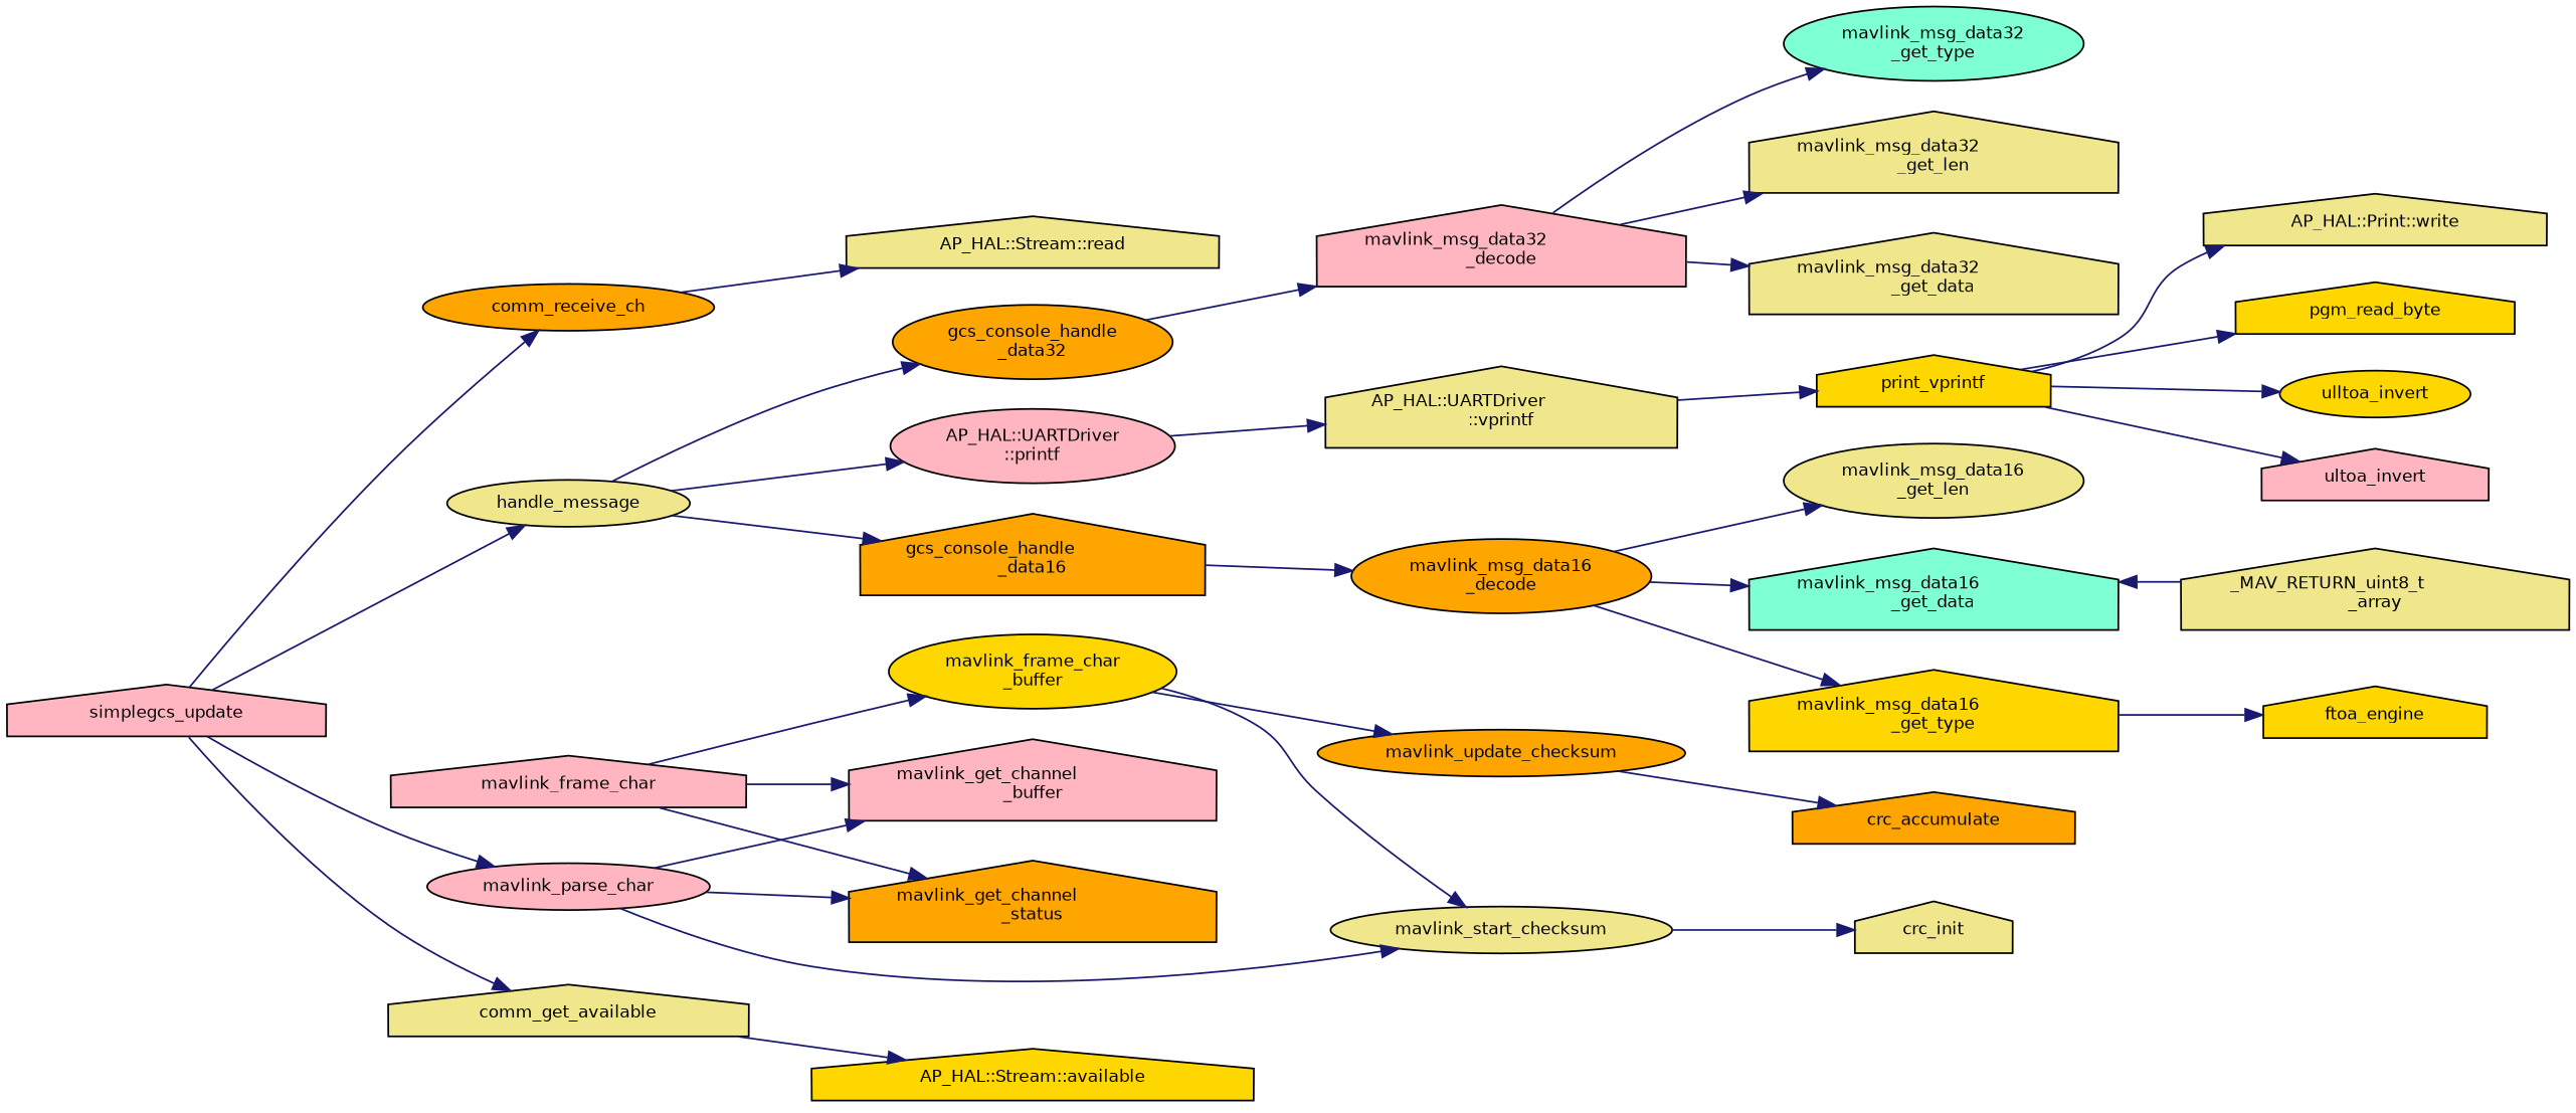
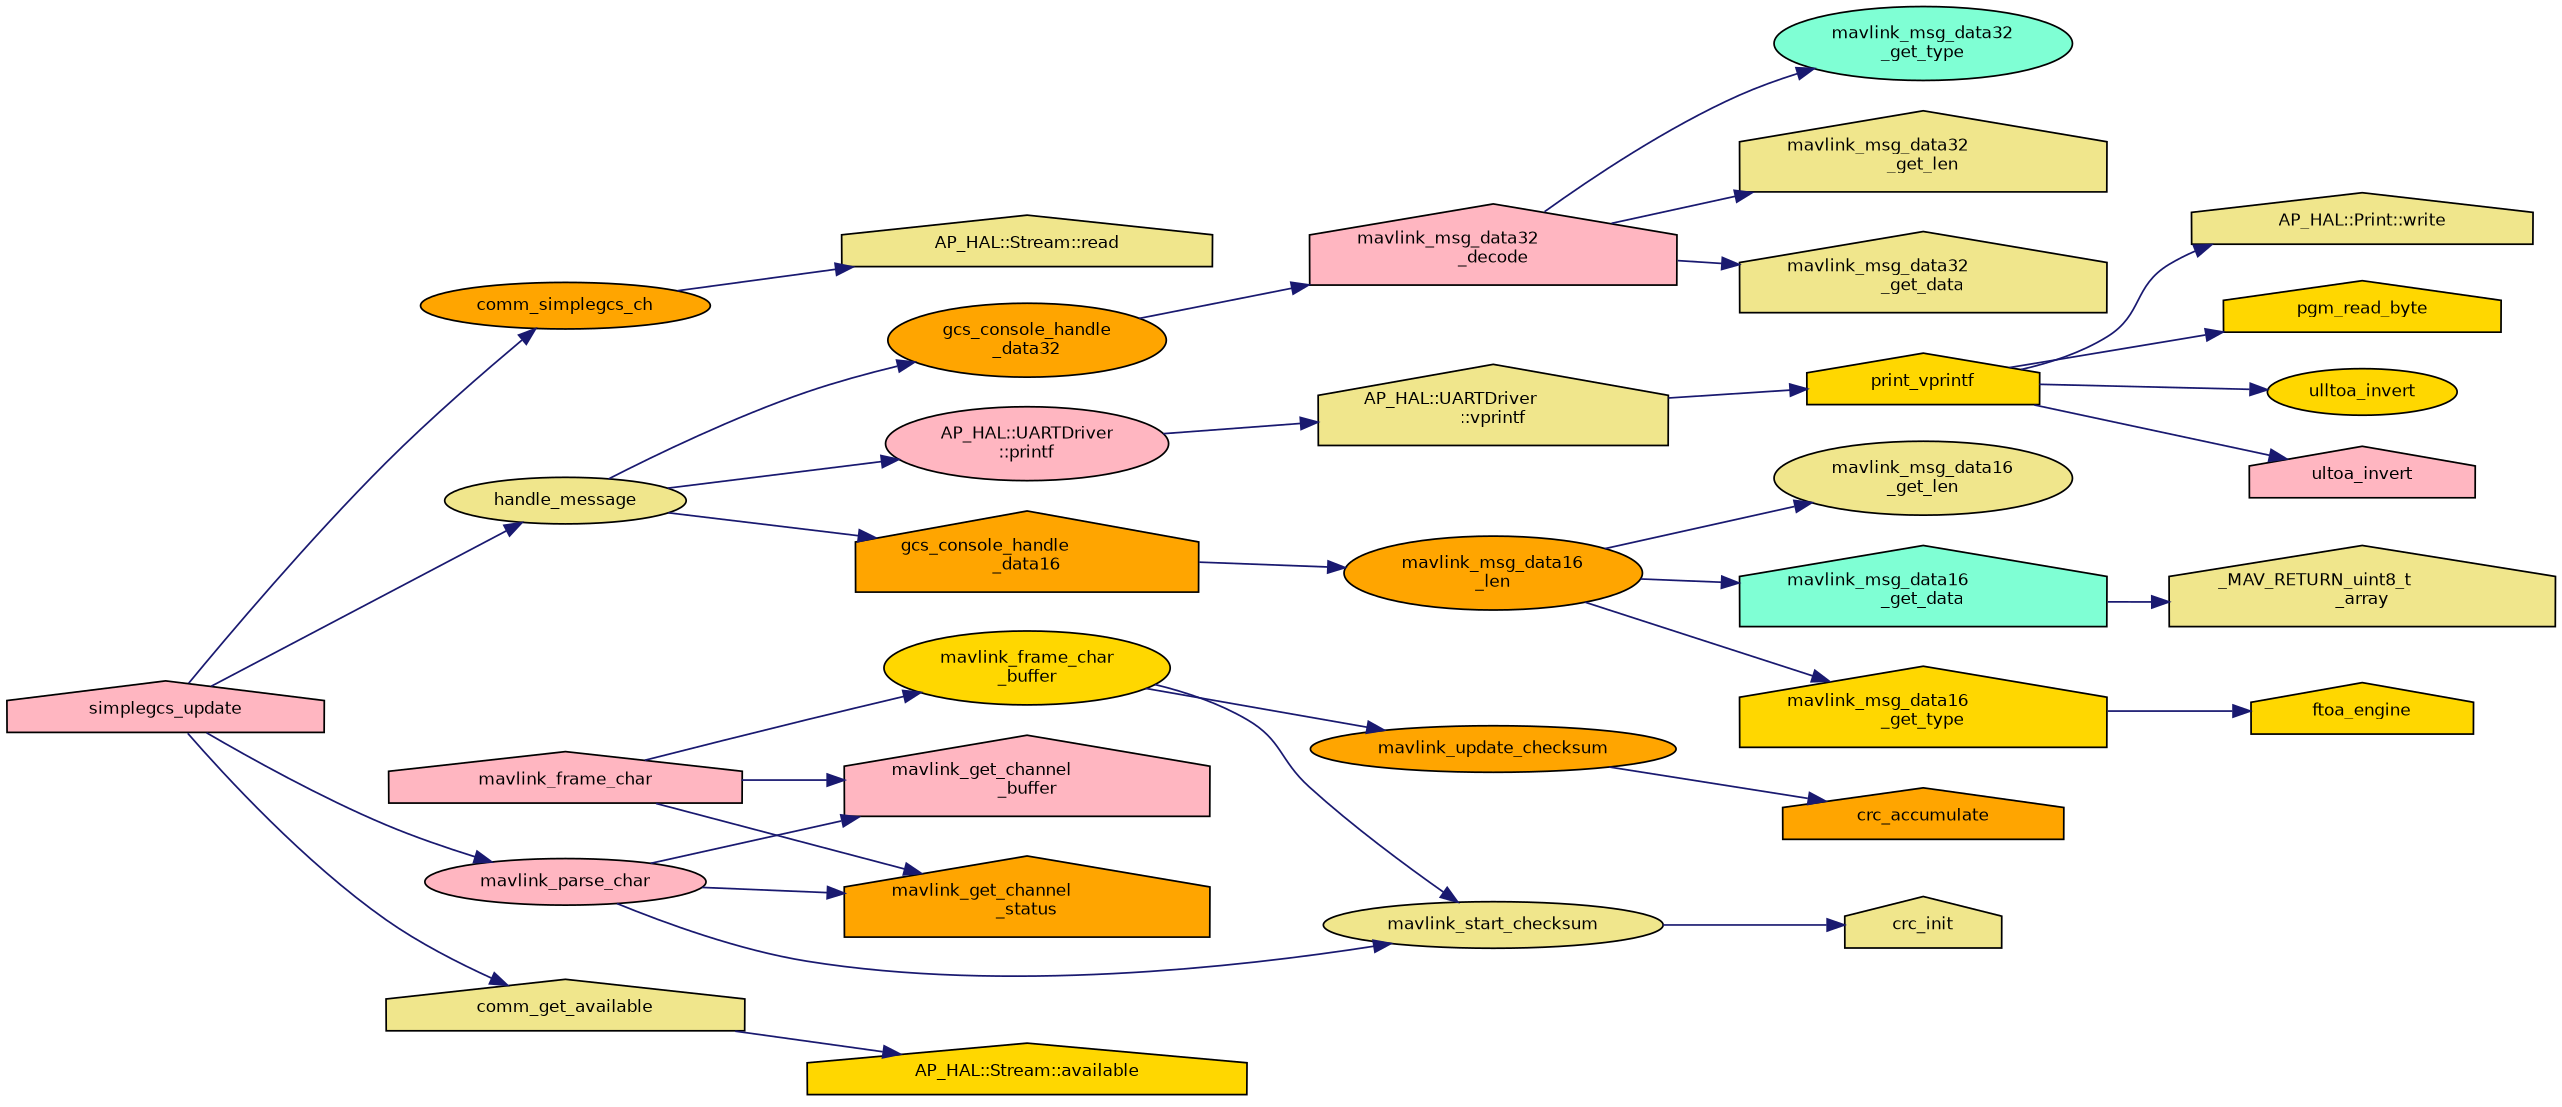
  digraph {
    rankdir=LR
    node [color=black fillcolor=khaki fontname=Helvetica fontsize=10 shape=house style=filled]
    edge [color=midnightblue fontname=Helvetica fontsize=10 labelfontname=Helvetica labelfontsize=10 style=solid]
    n1 [fillcolor=lightpink fontcolor=black height=0.2 label=simplegcs_update width=0.4]
    n2 [height=0.2 label=comm_get_available width=0.4]
-   n3 [fillcolor=orange height=0.2 label=comm_receive_ch shape=ellipse width=0.4]
+   n3 [fillcolor=orange height=0.2 label=comm_simplegcs_ch shape=ellipse width=0.4]
    n4 [fillcolor=lightpink height=0.2 label=mavlink_parse_char shape=ellipse width=0.4]
    n5 [height=0.2 label=handle_message shape=ellipse width=0.4]
    n6 [fillcolor=gold height=0.2 label="AP_HAL::Stream::available" width=0.4]
    n7 [height=0.2 label="AP_HAL::Stream::read" width=0.4]
    n8 [height=0.2 label=mavlink_start_checksum shape=ellipse width=0.4]
    n9 [fillcolor=lightpink height=0.2 label="mavlink_get_channel\l_buffer" width=0.4]
    n10 [fillcolor=orange height=0.2 label="mavlink_get_channel\l_status" width=0.4]
    n11 [fillcolor=lightpink height=0.2 label="AP_HAL::UARTDriver\l::printf" shape=ellipse width=0.4]
    n12 [fillcolor=orange height=0.2 label="gcs_console_handle\l_data16" width=0.4]
    n13 [fillcolor=orange height=0.2 label="gcs_console_handle\l_data32" shape=ellipse width=0.4]
    n14 [fillcolor=lightpink height=0.2 label=mavlink_frame_char width=0.4]
    n15 [fillcolor=gold height=0.2 label="mavlink_frame_char\l_buffer" shape=ellipse width=0.4]
    n16 [height=0.2 label=crc_init width=0.4]
    n17 [fillcolor=orange height=0.2 label=mavlink_update_checksum shape=ellipse width=0.4]
    n18 [fillcolor=orange height=0.2 label=crc_accumulate width=0.4]
    n19 [height=0.2 label="AP_HAL::UARTDriver\l::vprintf" width=0.4]
-   n20 [fillcolor=orange height=0.2 label="mavlink_msg_data16\l_decode" shape=ellipse width=0.4]
+   n20 [fillcolor=orange height=0.2 label="mavlink_msg_data16\l_len" shape=ellipse width=0.4]
    n21 [fillcolor=lightpink height=0.2 label="mavlink_msg_data32\l_decode" width=0.4]
    n22 [fillcolor=gold height=0.2 label=print_vprintf width=0.4]
    n23 [height=0.2 label="AP_HAL::Print::write" width=0.4]
    n24 [fillcolor=gold height=0.2 label=pgm_read_byte width=0.4]
    n25 [fillcolor=gold height=0.2 label=ulltoa_invert shape=ellipse width=0.4]
    n26 [fillcolor=lightpink height=0.2 label=ultoa_invert width=0.4]
    n27 [fillcolor=gold height=0.2 label=ftoa_engine width=0.4]
    n28 [fillcolor=gold height=0.2 label="mavlink_msg_data16\l_get_type" width=0.4]
    n29 [height=0.2 label="mavlink_msg_data16\l_get_len" shape=ellipse width=0.4]
    n30 [fillcolor=aquamarine height=0.2 label="mavlink_msg_data16\l_get_data" width=0.4]
    n31 [height=0.2 label="_MAV_RETURN_uint8_t\l_array" width=0.4]
    n32 [fillcolor=aquamarine height=0.2 label="mavlink_msg_data32\l_get_type" shape=ellipse width=0.4]
    n33 [height=0.2 label="mavlink_msg_data32\l_get_len" width=0.4]
    n34 [height=0.2 label="mavlink_msg_data32\l_get_data" width=0.4]
    n1 -> n2
    n1 -> n3
    n1 -> n4
    n1 -> n5
    n2 -> n6
    n3 -> n7
    n4 -> n8
    n4 -> n9
    n4 -> n10
    n5 -> n11
    n5 -> n12
    n5 -> n13
    n8 -> n16
    n11 -> n19
    n12 -> n20
    n13 -> n21
    n14 -> n9
    n14 -> n10
    n14 -> n15
    n15 -> n8
    n15 -> n17
    n17 -> n18
    n19 -> n22
    n20 -> n28
    n20 -> n29
    n20 -> n30
    n21 -> n32
    n21 -> n33
    n21 -> n34
    n22 -> n23
    n22 -> n24
    n22 -> n25
    n22 -> n26
    n28 -> n27
-   n31 -> n30
+   n30 -> n31
  }
